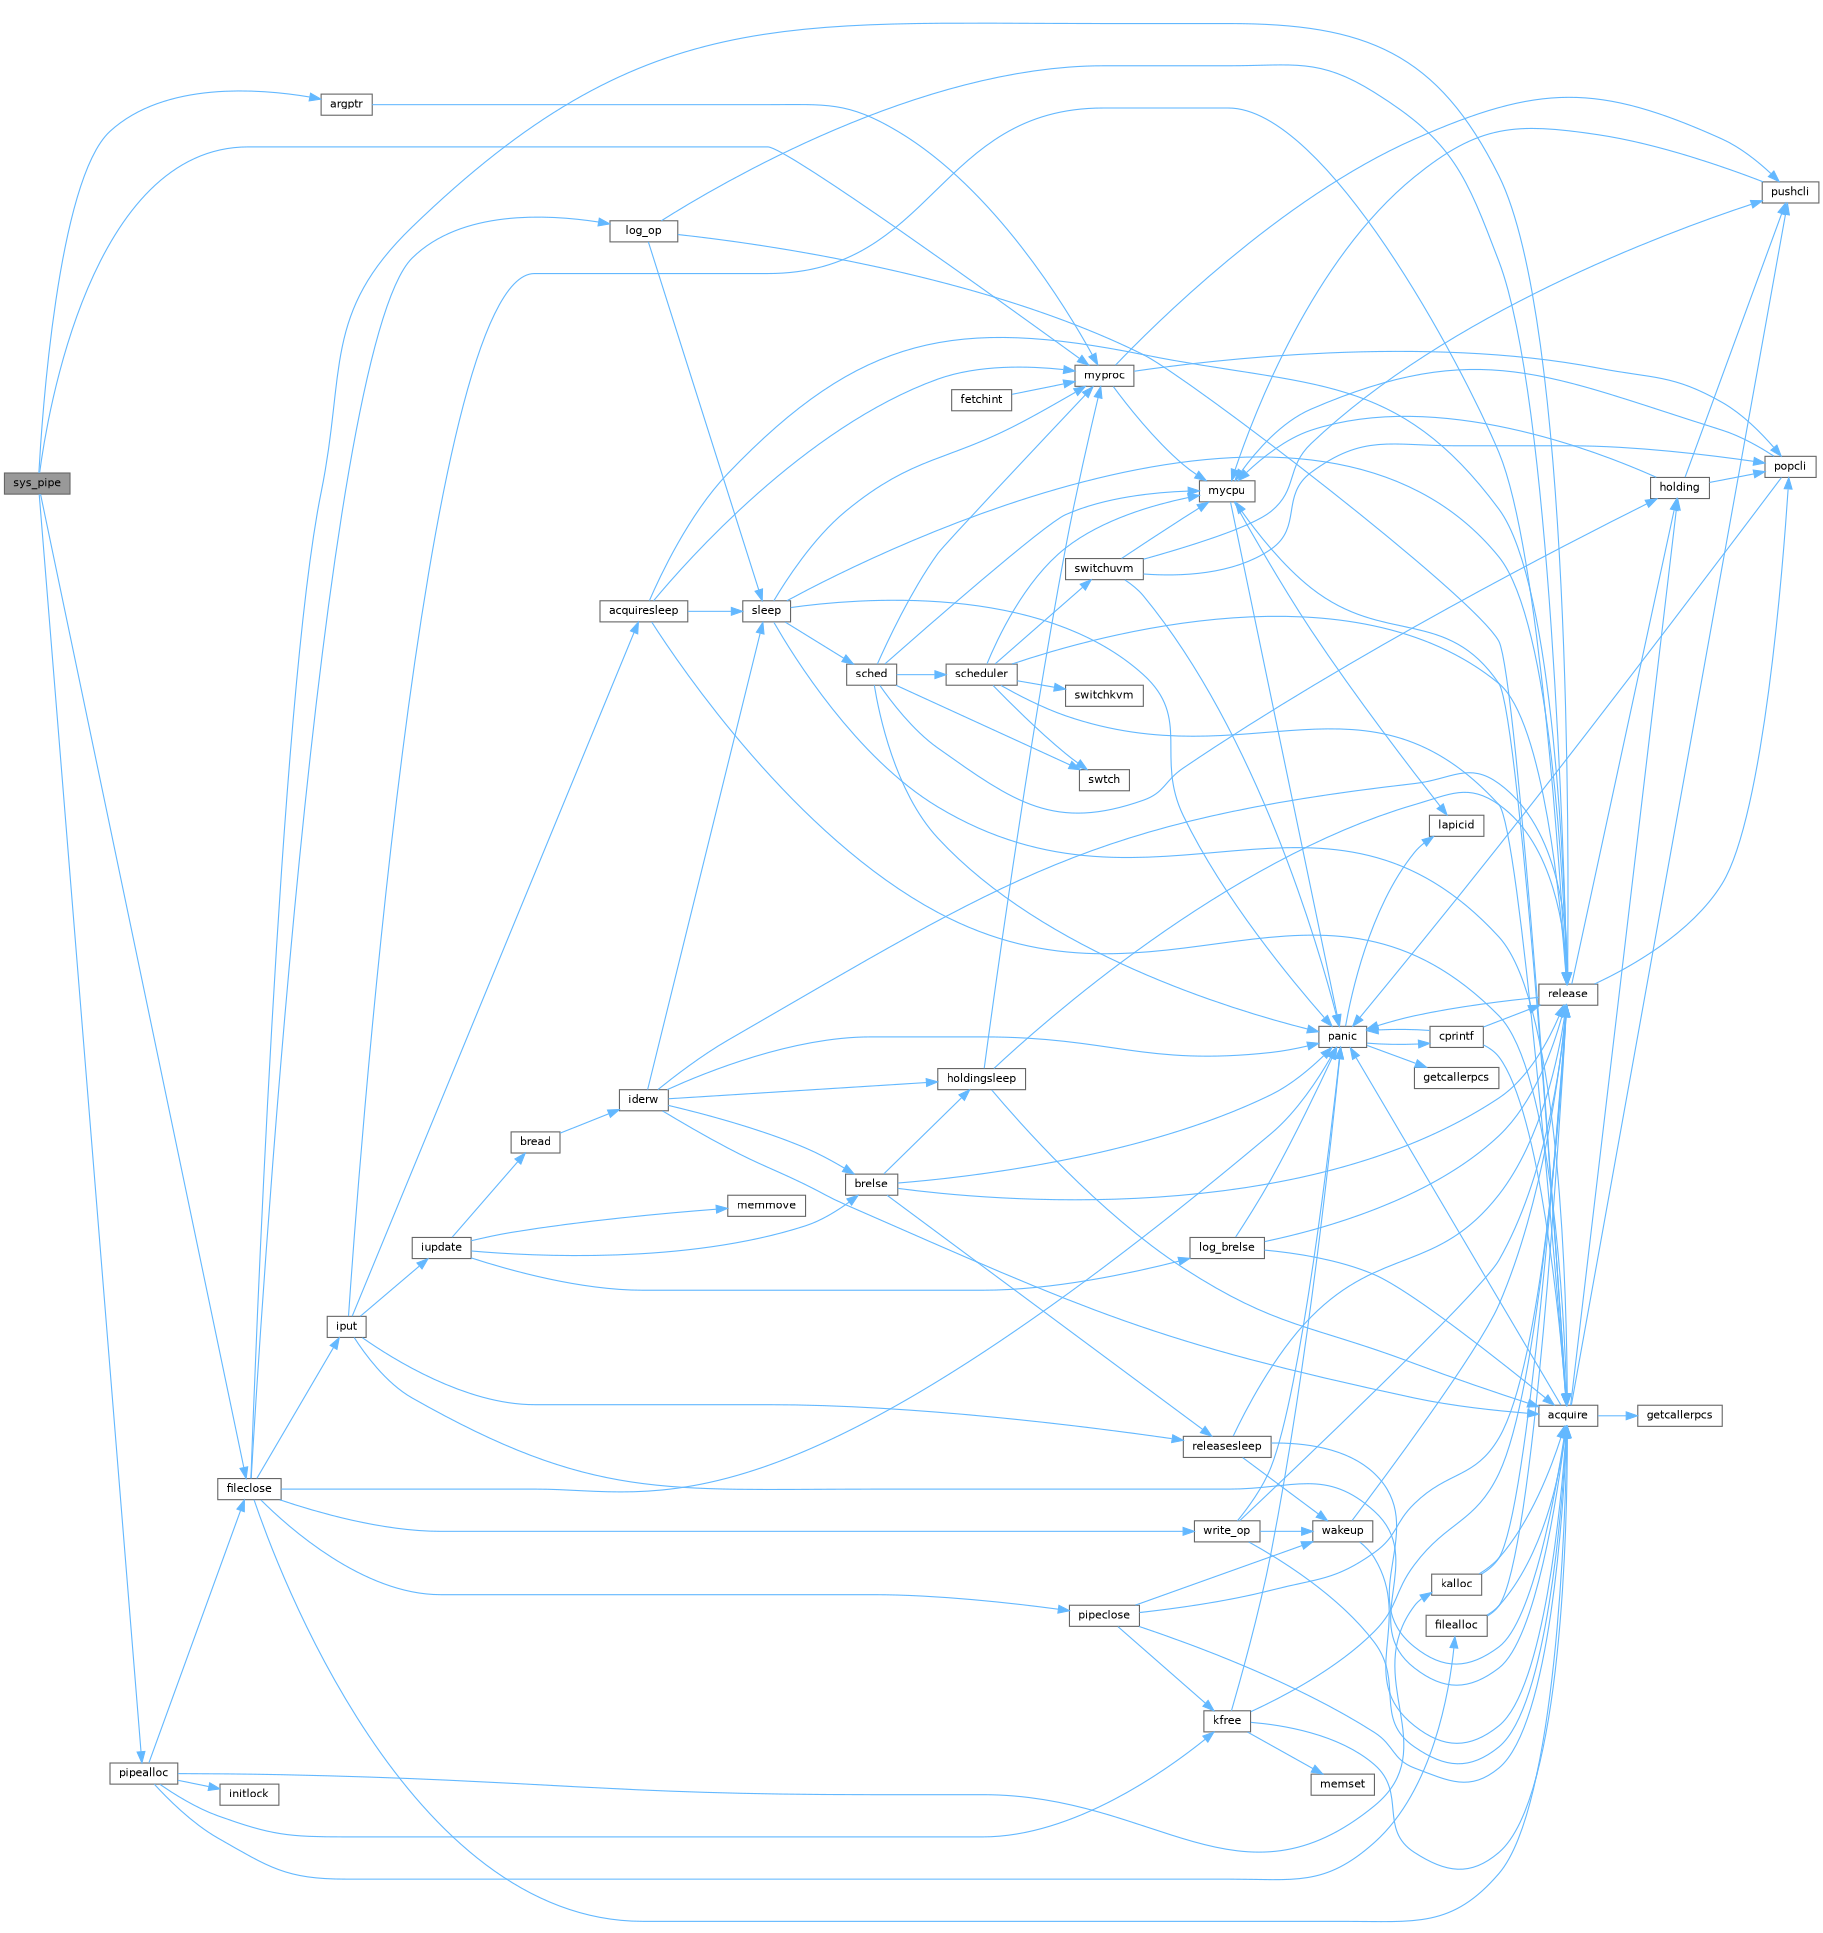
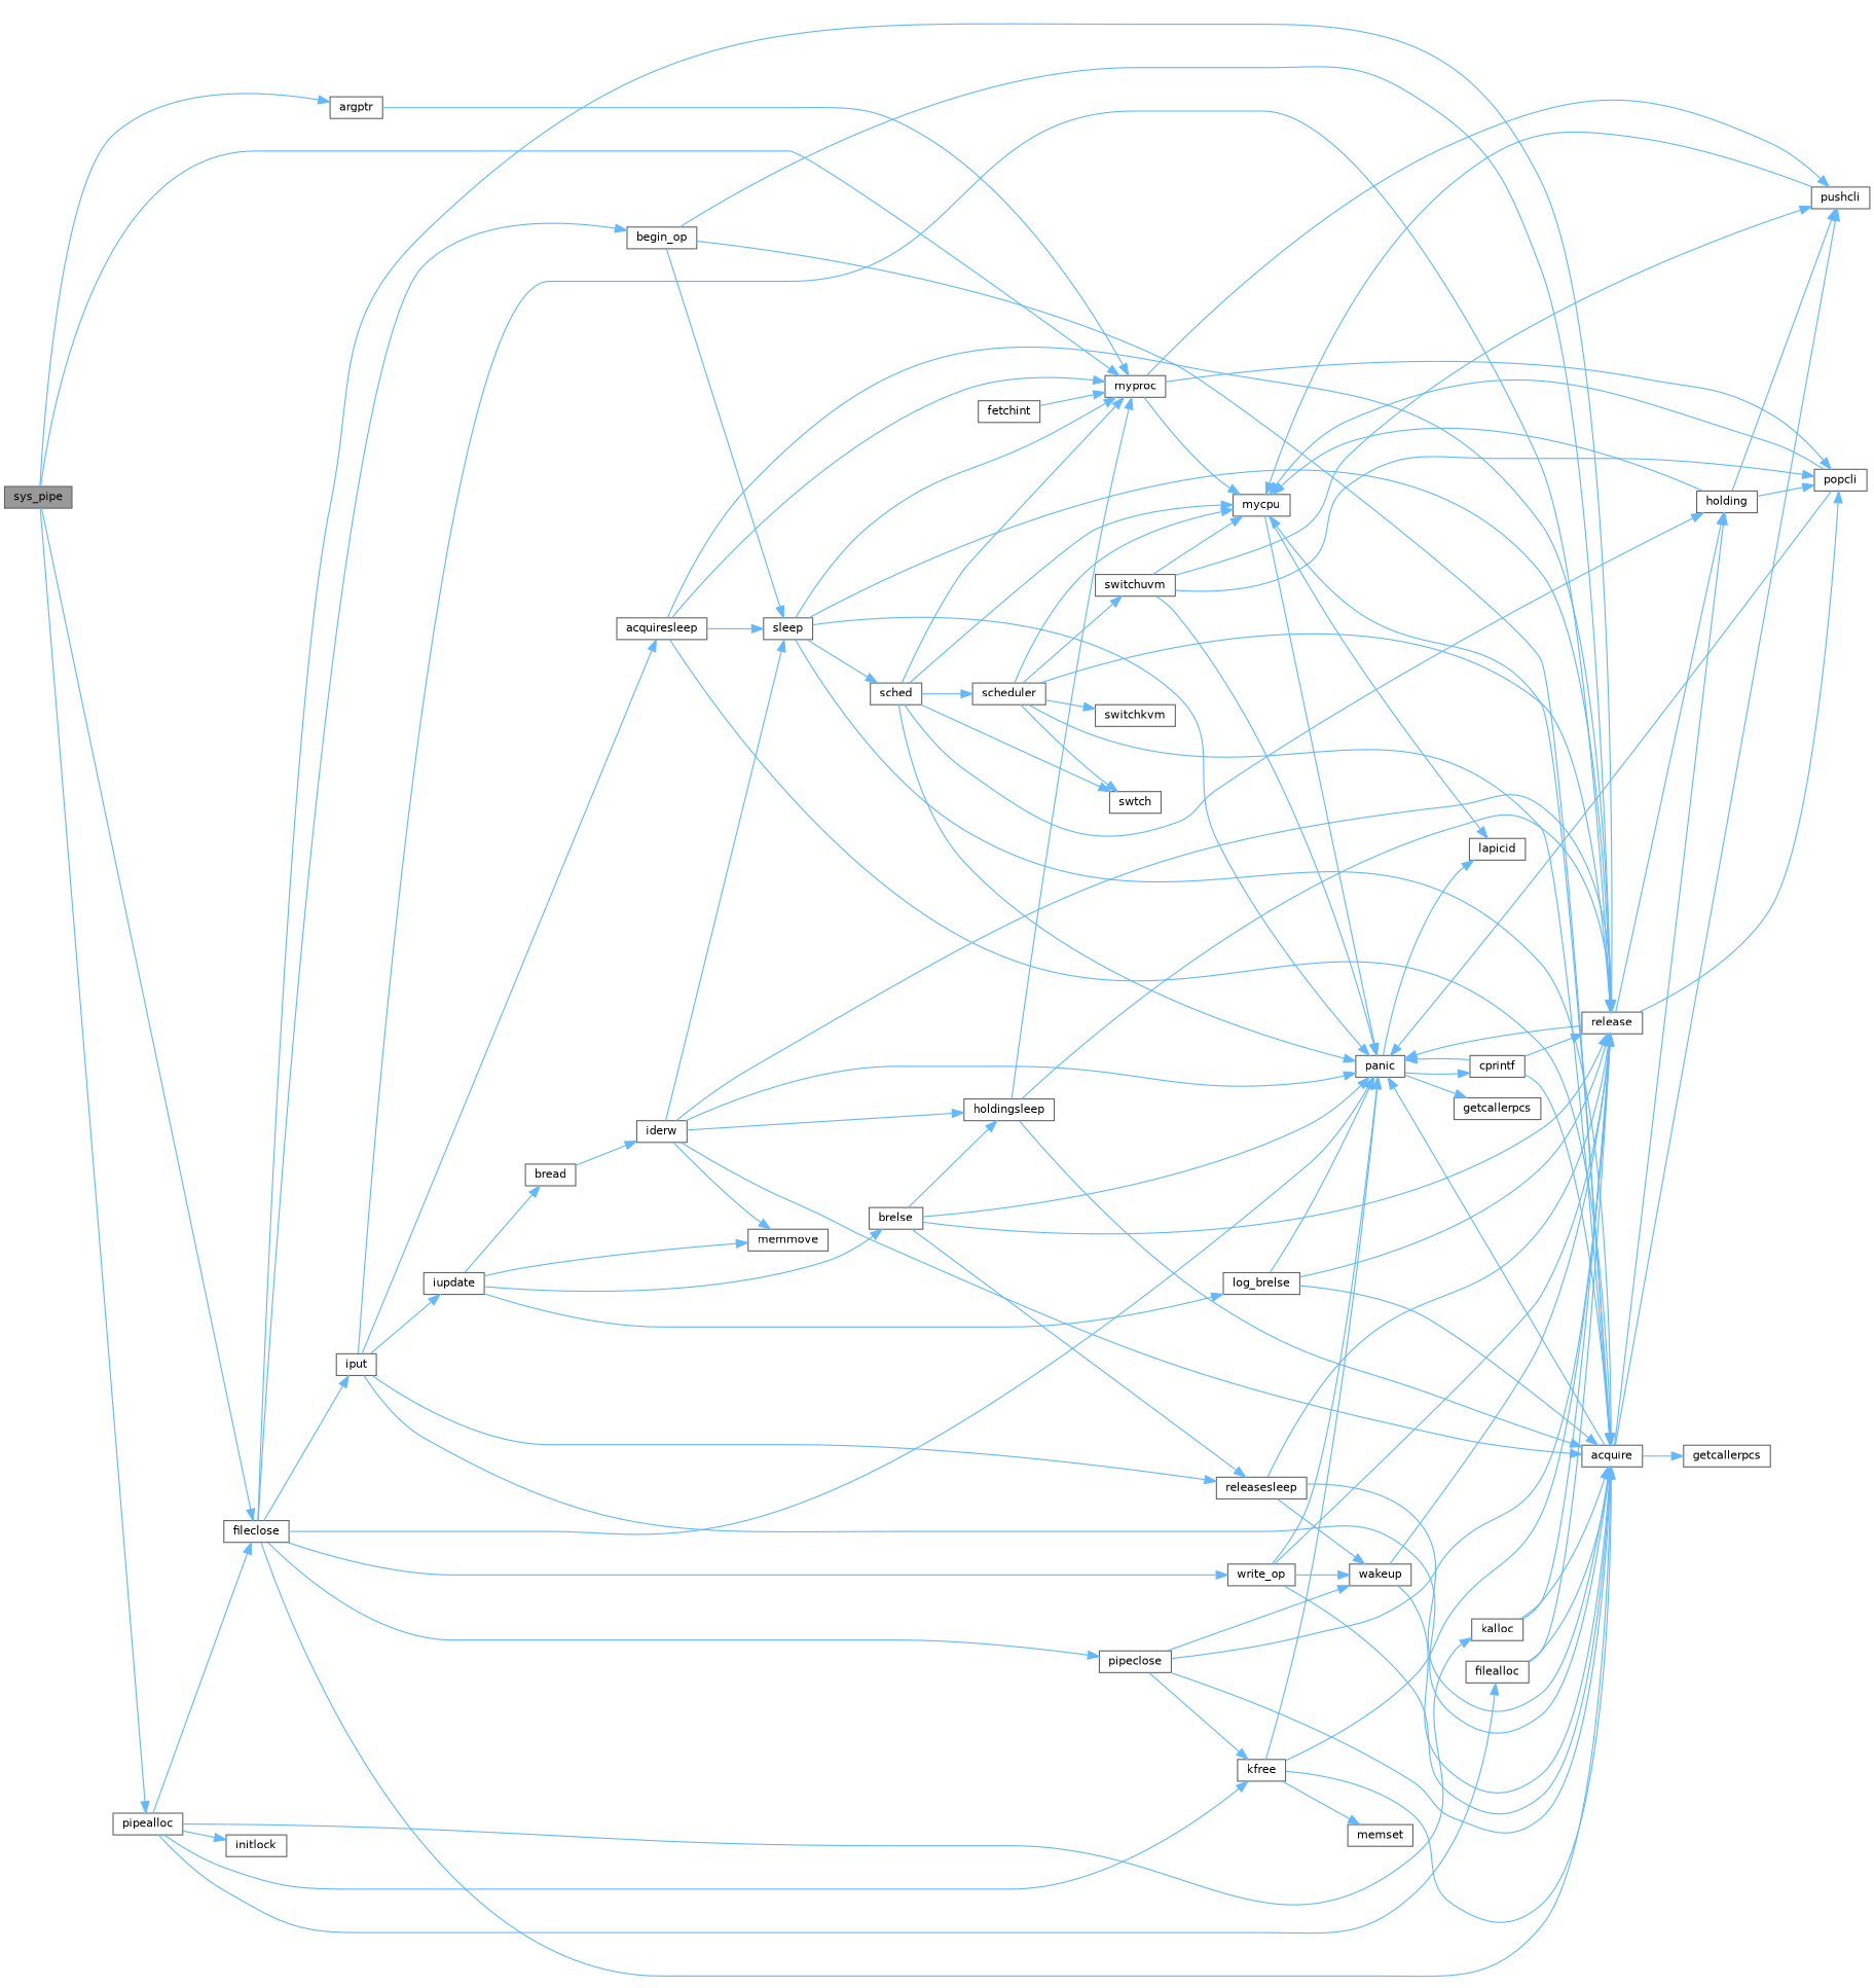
  digraph {
    rankdir=LR
    node [color=grey40 fillcolor=white fontname=Helvetica fontsize=10 shape=box style=filled]
    edge [color=steelblue1 fontname=Helvetica fontsize=10 labelfontname=Helvetica labelfontsize=10 style=solid]
    n1 [color=gray40 fillcolor=grey60 fontcolor=black height=0.2 label=sys_pipe width=0.4]
    n2 [height=0.2 label=argptr width=0.4]
    n3 [height=0.2 label=myproc width=0.4]
    n4 [height=0.2 label=fileclose width=0.4]
    n5 [height=0.2 label=pipealloc width=0.4]
    n6 [height=0.2 label=mycpu width=0.4]
    n7 [height=0.2 label=popcli width=0.4]
    n8 [height=0.2 label=pushcli width=0.4]
    n9 [height=0.2 label=panic width=0.4]
    n10 [height=0.2 label=acquire width=0.4]
    n11 [height=0.2 label=release width=0.4]
-   n12 [height=0.2 label=log_op width=0.4]
+   n12 [height=0.2 label=begin_op width=0.4]
    n13 [height=0.2 label=write_op width=0.4]
    n14 [height=0.2 label=iput width=0.4]
    n15 [height=0.2 label=pipeclose width=0.4]
    n16 [height=0.2 label=kfree width=0.4]
    n17 [height=0.2 label=filealloc width=0.4]
    n18 [height=0.2 label=initlock width=0.4]
    n19 [height=0.2 label=kalloc width=0.4]
    n20 [height=0.2 label=fetchint width=0.4]
    n21 [height=0.2 label=lapicid width=0.4]
    n22 [height=0.2 label=cprintf width=0.4]
    n23 [height=0.2 label=getcallerpcs width=0.4]
    n24 [height=0.2 label=getcallerpcs width=0.4]
    n25 [height=0.2 label=holding width=0.4]
    n26 [height=0.2 label=sleep width=0.4]
    n27 [height=0.2 label=wakeup width=0.4]
    n28 [height=0.2 label=acquiresleep width=0.4]
    n29 [height=0.2 label=iupdate width=0.4]
    n30 [height=0.2 label=releasesleep width=0.4]
    n31 [height=0.2 label=sched width=0.4]
    n32 [height=0.2 label=scheduler width=0.4]
    n33 [height=0.2 label=swtch width=0.4]
    n34 [height=0.2 label=switchkvm width=0.4]
    n35 [height=0.2 label=switchuvm width=0.4]
    n36 [height=0.2 label=bread width=0.4]
    n37 [height=0.2 label=memmove width=0.4]
    n38 [height=0.2 label=brelse width=0.4]
    n39 [height=0.2 label=log_brelse width=0.4]
    n40 [height=0.2 label=iderw width=0.4]
    n41 [height=0.2 label=holdingsleep width=0.4]
    n42 [height=0.2 label=memset width=0.4]
    n1 -> n2
    n1 -> n3
    n1 -> n4
    n1 -> n5
    n2 -> n3
    n3 -> n6
    n3 -> n7
    n3 -> n8
    n4 -> n9
    n4 -> n10
    n4 -> n11
    n4 -> n12
    n4 -> n13
    n4 -> n14
    n4 -> n15
    n5 -> n4
    n5 -> n16
    n5 -> n17
    n5 -> n18
    n5 -> n19
    n6 -> n9
    n6 -> n21
    n7 -> n6
    n7 -> n9
    n8 -> n6
    n9 -> n21
    n9 -> n22
    n9 -> n23
    n10 -> n6
    n10 -> n8
    n10 -> n9
    n10 -> n24
    n10 -> n25
    n11 -> n7
    n11 -> n9
    n11 -> n25
    n12 -> n10
    n12 -> n11
    n12 -> n26
    n13 -> n9
    n13 -> n10
    n13 -> n11
    n13 -> n27
    n14 -> n10
    n14 -> n11
    n14 -> n28
    n14 -> n29
    n14 -> n30
    n15 -> n10
    n15 -> n11
    n15 -> n16
    n15 -> n27
    n16 -> n9
    n16 -> n10
    n16 -> n11
    n16 -> n42
    n17 -> n10
    n17 -> n11
    n19 -> n10
    n19 -> n11
    n20 -> n3
    n22 -> n9
    n22 -> n10
    n22 -> n11
    n25 -> n6
    n25 -> n7
    n25 -> n8
    n26 -> n3
    n26 -> n9
    n26 -> n10
    n26 -> n11
    n26 -> n31
    n27 -> n10
    n27 -> n11
    n28 -> n3
    n28 -> n10
    n28 -> n11
    n28 -> n26
    n29 -> n36
    n29 -> n37
    n29 -> n38
    n29 -> n39
    n30 -> n10
    n30 -> n11
    n30 -> n27
    n31 -> n3
    n31 -> n6
    n31 -> n9
    n31 -> n25
    n31 -> n32
    n31 -> n33
    n32 -> n6
    n32 -> n10
    n32 -> n11
    n32 -> n33
    n32 -> n34
    n32 -> n35
    n35 -> n6
    n35 -> n7
    n35 -> n8
    n35 -> n9
    n36 -> n40
    n38 -> n9
    n38 -> n11
    n38 -> n30
    n38 -> n41
    n39 -> n9
    n39 -> n10
    n39 -> n11
    n40 -> n9
    n40 -> n10
    n40 -> n11
    n40 -> n26
-   n40 -> n38
+   n40 -> n37
    n40 -> n41
    n41 -> n3
    n41 -> n10
    n41 -> n11
  }
